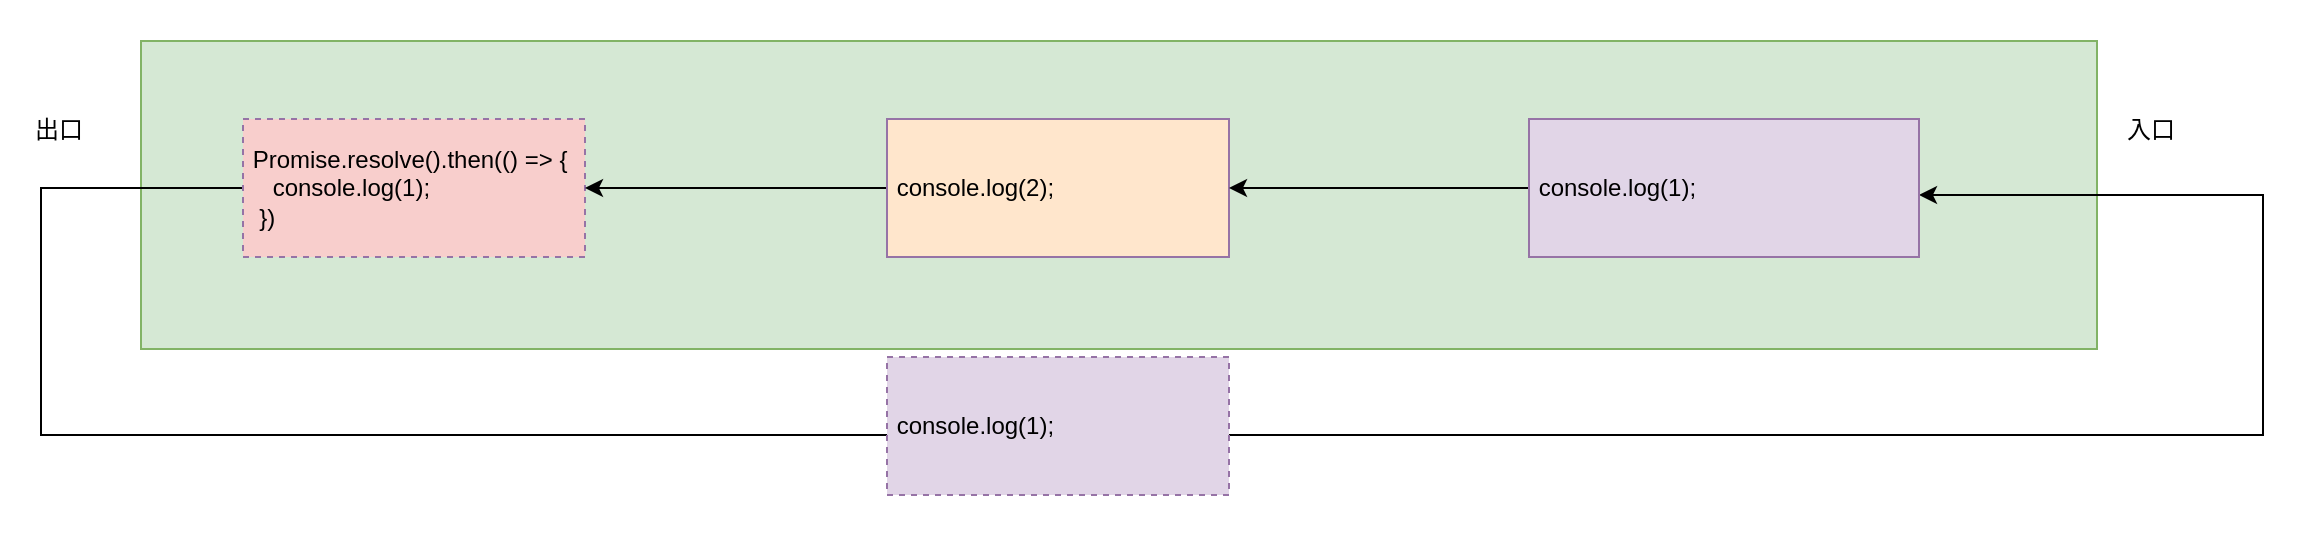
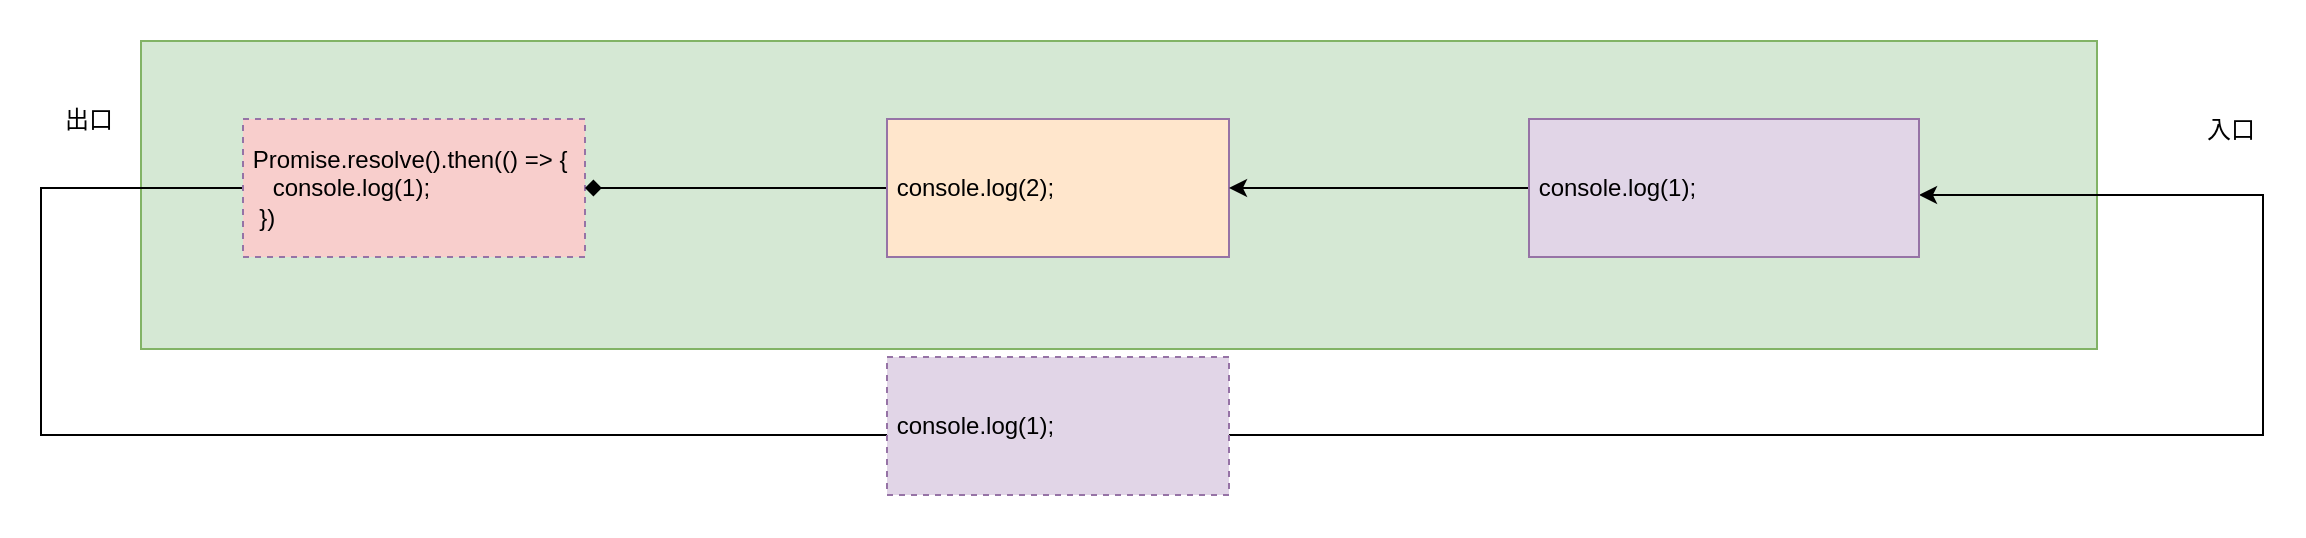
  <mxCell id="0" />
  <mxCell id="1" parent="0" />
  <mxCell id="2" value="" style="rounded=0;whiteSpace=wrap;html=1;fillColor=#d5e8d4;strokeColor=#82b366;" vertex="1" parent="1"><mxGeometry x="70" y="20" width="978" height="154" as="geometry" /></mxCell>
  <mxCell id="3" style="edgeStyle=orthogonalEdgeStyle;rounded=0;orthogonalLoop=1;jettySize=auto;html=1;exitX=0;exitY=0.5;exitDx=0;exitDy=0;" edge="1" parent="1" source="4" target="10"><mxGeometry relative="1" as="geometry"><mxPoint x="1048" y="97" as="targetPoint" /><Array as="points"><mxPoint x="20" y="94" /><mxPoint x="20" y="217" /><mxPoint x="1131" y="217" /><mxPoint x="1131" y="97" /></Array></mxGeometry></mxCell>
  <mxCell id="4" value="&lt;div&gt;&amp;nbsp;Promise.resolve().then(() =&amp;gt; {&lt;/div&gt;&lt;div&gt;&amp;nbsp; &amp;nbsp; console.log(1);&lt;/div&gt;&lt;div&gt;&amp;nbsp; })&lt;/div&gt;" style="whiteSpace=wrap;html=1;align=left;fillColor=#f8cecc;strokeColor=#9673a6;dashed=1;" vertex="1" parent="1"><mxGeometry x="121" y="59" width="171" height="69" as="geometry" /></mxCell>
- <mxCell id="5" value="出口" style="text;html=1;align=center;verticalAlign=middle;resizable=0;points=[];autosize=1;strokeColor=none;fillColor=none;" vertex="1" parent="1"><mxGeometry x="8" y="52" width="42" height="26" as="geometry" /></mxCell>
- <mxCell id="6" value="入口" style="text;html=1;align=center;verticalAlign=middle;resizable=0;points=[];autosize=1;strokeColor=none;fillColor=none;" vertex="1" parent="1"><mxGeometry x="1054" y="52" width="42" height="26" as="geometry" /></mxCell>
- <mxCell id="7" style="edgeStyle=orthogonalEdgeStyle;rounded=0;orthogonalLoop=1;jettySize=auto;html=1;" edge="1" parent="1" source="8" target="4"><mxGeometry relative="1" as="geometry" /></mxCell>
+ <mxCell id="5" value="出口" style="text;html=1;align=center;verticalAlign=middle;resizable=0;points=[];autosize=1;strokeColor=none;fillColor=none;" vertex="1" parent="1"><mxGeometry x="23" y="47" width="42" height="26" as="geometry" /></mxCell>
+ <mxCell id="6" value="入口" style="text;html=1;align=center;verticalAlign=middle;resizable=0;points=[];autosize=1;strokeColor=none;fillColor=none;" vertex="1" parent="1"><mxGeometry x="1094" y="52" width="42" height="26" as="geometry" /></mxCell>
+ <mxCell id="7" style="edgeStyle=orthogonalEdgeStyle;rounded=0;orthogonalLoop=1;jettySize=auto;html=1;endArrow=diamond;" edge="1" parent="1" source="8" target="4"><mxGeometry relative="1" as="geometry" /></mxCell>
  <mxCell id="8" value="&amp;nbsp;console.log(2);" style="whiteSpace=wrap;html=1;align=left;fillColor=#ffe6cc;strokeColor=#9673a6;" vertex="1" parent="1"><mxGeometry x="443" y="59" width="171" height="69" as="geometry" /></mxCell>
  <mxCell id="9" style="edgeStyle=orthogonalEdgeStyle;rounded=0;orthogonalLoop=1;jettySize=auto;html=1;" edge="1" parent="1" source="10" target="8"><mxGeometry relative="1" as="geometry" /></mxCell>
  <mxCell id="10" value="&amp;nbsp;console.log(1);" style="whiteSpace=wrap;html=1;align=left;fillColor=#e1d5e7;strokeColor=#9673a6;" vertex="1" parent="1"><mxGeometry x="764" y="59" width="195" height="69" as="geometry" /></mxCell>
  <mxCell id="11" value="&amp;nbsp;console.log(1);" style="whiteSpace=wrap;html=1;align=left;fillColor=#e1d5e7;strokeColor=#9673a6;dashed=1;" vertex="1" parent="1"><mxGeometry x="443" y="178" width="171" height="69" as="geometry" /></mxCell>
